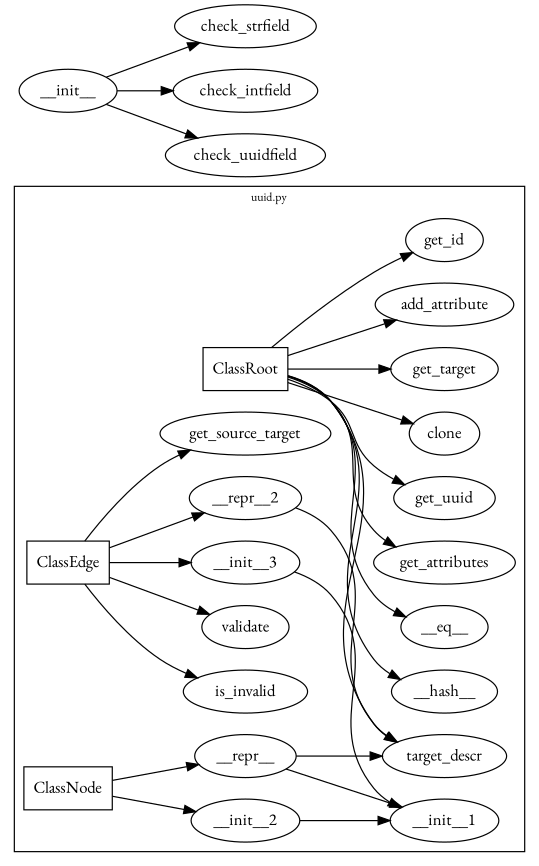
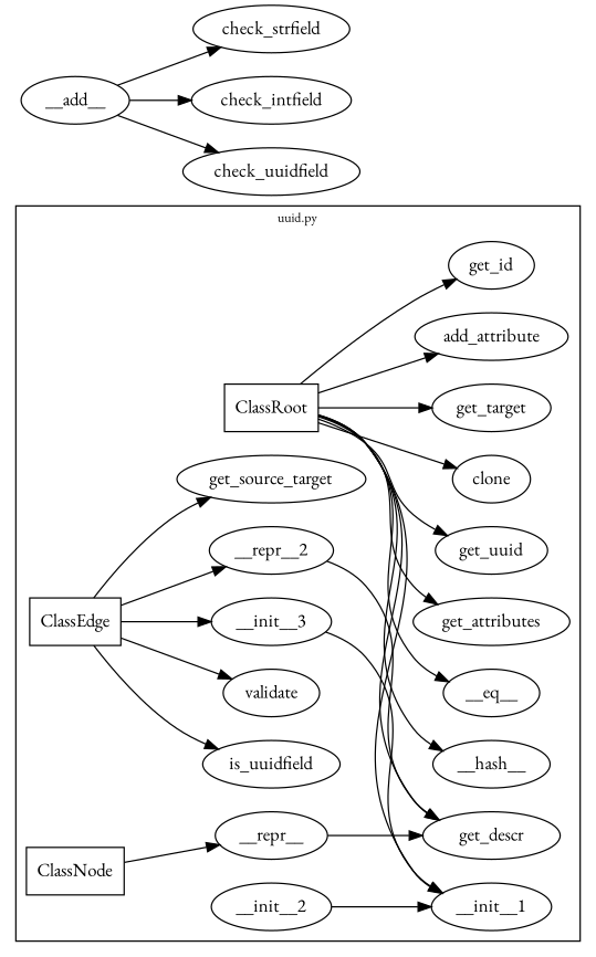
  digraph {
    compound=true
    fontname="EB Garamond"
    fontsize=10
    rankdir=LR
    node [fontname="EB Garamond"]
    edge [fontname="EB Garamond"]
    ClassRoot [shape=box]
    __init__1
    add_attribute
-   get_descr [label=target_descr]
+   get_descr
    get_id
    __hash__
    __eq__
    get_attributes
    get_uuid
    clone
    n11 [label=get_target]
    ClassNode [shape=box]
    __init__2
    __repr__
    ClassEdge [shape=box]
    __init__3
-   is_invalid
+   is_invalid [label=is_uuidfield]
    validate
    __repr__2
    get_source_target
-   __init__
+   __init__ [label=__add__]
    check_strfield
    check_intfield
    check_uuidfield
    subgraph cluster_1 {
      label="uuid.py"
      ClassRoot
      __init__1
      add_attribute
      get_descr
      get_id
      __hash__
      __eq__
      get_attributes
      get_uuid
      clone
      n11
      ClassNode
      __init__2
      __repr__
      ClassEdge
      __init__3
      is_invalid
      validate
      __repr__2
      get_source_target
    }
-   __repr__ -> __init__1
+   ClassRoot -> __init__1
    ClassRoot -> add_attribute
    ClassRoot -> get_descr
    ClassRoot -> get_id
    ClassRoot -> __hash__
    ClassRoot -> __eq__
    ClassRoot -> get_attributes
    ClassRoot -> get_uuid
    ClassRoot -> clone
    ClassRoot -> n11
-   ClassNode -> __init__2
    ClassNode -> __repr__
    __init__2 -> __init__1
    __repr__ -> get_descr
    ClassEdge -> __init__3
    ClassEdge -> is_invalid
    ClassEdge -> validate
    ClassEdge -> __repr__2
    ClassEdge -> get_source_target
    __init__3 -> __init__1
    __repr__2 -> get_descr
    __init__ -> check_strfield
    __init__ -> check_intfield
    __init__ -> check_uuidfield
  }
